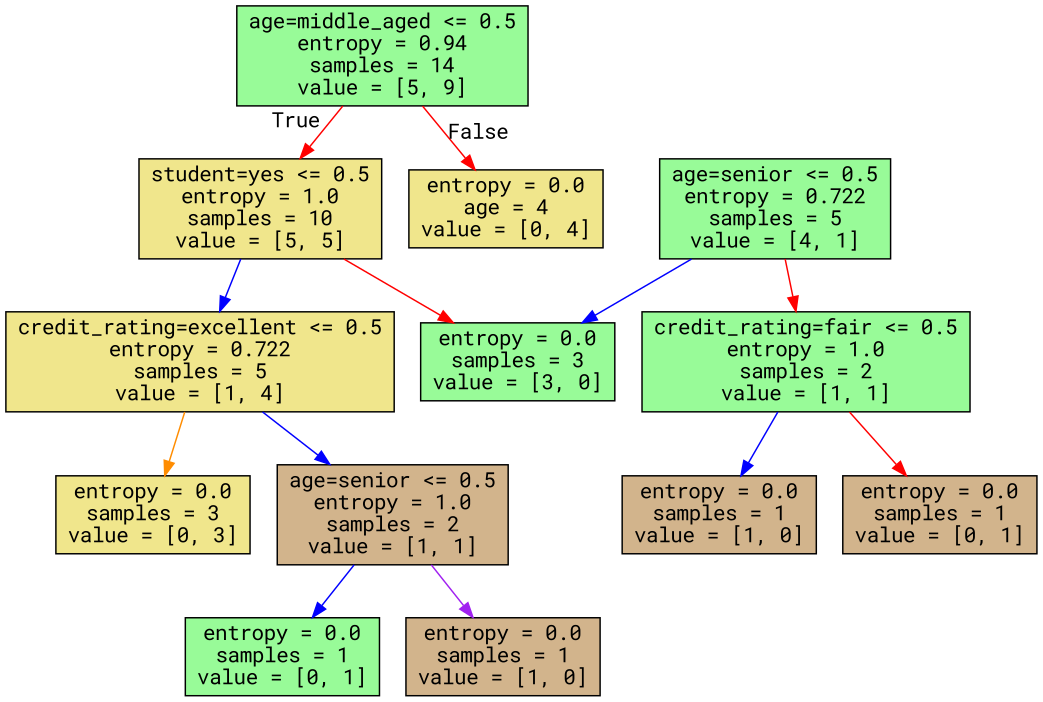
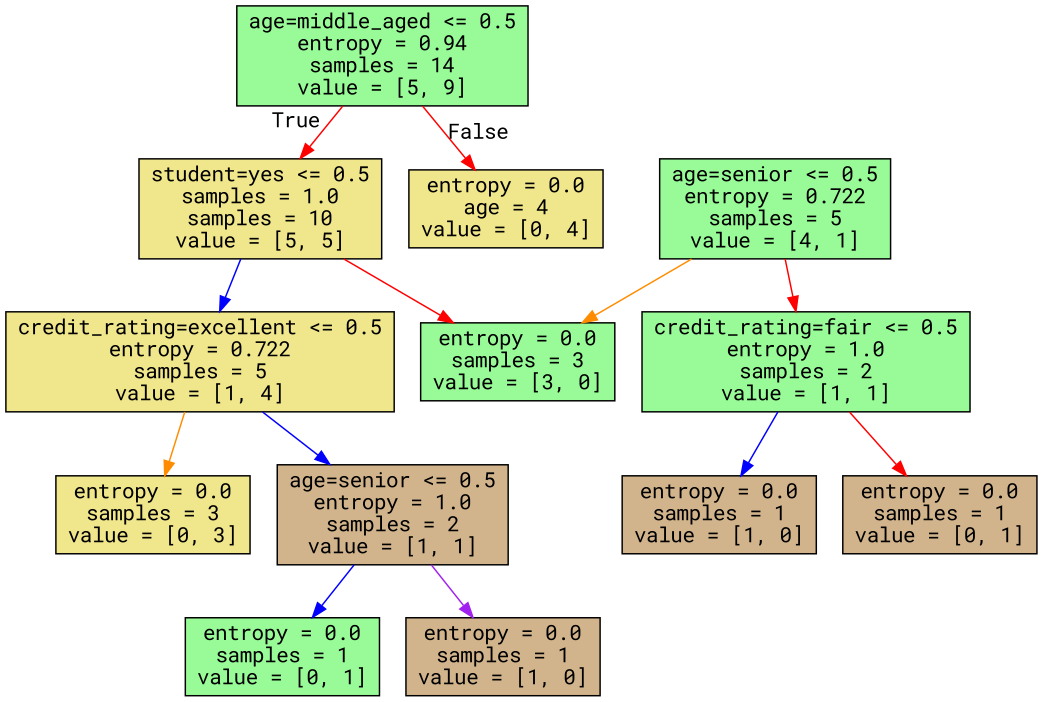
  digraph {
    fontname="Roboto Mono"
    node [fillcolor=palegreen fontname="Roboto Mono" shape=box style=filled]
    edge [color=red fontname="Roboto Mono"]
    n1 [label="age=middle_aged <= 0.5\nentropy = 0.94\nsamples = 14\nvalue = [5, 9]"]
-   n2 [fillcolor=khaki label="student=yes <= 0.5\nentropy = 1.0\nsamples = 10\nvalue = [5, 5]"]
+   n2 [fillcolor=khaki label="student=yes <= 0.5\nsamples = 1.0\nsamples = 10\nvalue = [5, 5]"]
    n3 [fillcolor=khaki label="entropy = 0.0\nage = 4\nvalue = [0, 4]"]
    n4 [fillcolor=khaki label="credit_rating=excellent <= 0.5\nentropy = 0.722\nsamples = 5\nvalue = [1, 4]"]
    n5 [label="entropy = 0.0\nsamples = 3\nvalue = [3, 0]"]
    n6 [label="age=senior <= 0.5\nentropy = 0.722\nsamples = 5\nvalue = [4, 1]"]
    n7 [label="credit_rating=fair <= 0.5\nentropy = 1.0\nsamples = 2\nvalue = [1, 1]"]
    n8 [fillcolor=khaki label="entropy = 0.0\nsamples = 3\nvalue = [0, 3]"]
    n9 [fillcolor=tan label="age=senior <= 0.5\nentropy = 1.0\nsamples = 2\nvalue = [1, 1]"]
    n10 [fillcolor=tan label="entropy = 0.0\nsamples = 1\nvalue = [1, 0]"]
    n11 [fillcolor=tan label="entropy = 0.0\nsamples = 1\nvalue = [0, 1]"]
    n12 [label="entropy = 0.0\nsamples = 1\nvalue = [0, 1]"]
    n13 [fillcolor=tan label="entropy = 0.0\nsamples = 1\nvalue = [1, 0]"]
    n1 -> n2 [headlabel=True labelangle=45 labeldistance=2.5]
    n1 -> n3 [headlabel=False labelangle=-45 labeldistance=2.5]
    n2 -> n4 [color=blue]
    n2 -> n5
    n4 -> n8 [color=darkorange]
    n4 -> n9 [color=blue]
-   n6 -> n5 [color=blue]
+   n6 -> n5 [color=darkorange]
    n6 -> n7
    n7 -> n10 [color=blue]
    n7 -> n11
    n9 -> n12 [color=blue]
    n9 -> n13 [color=purple]
  }
